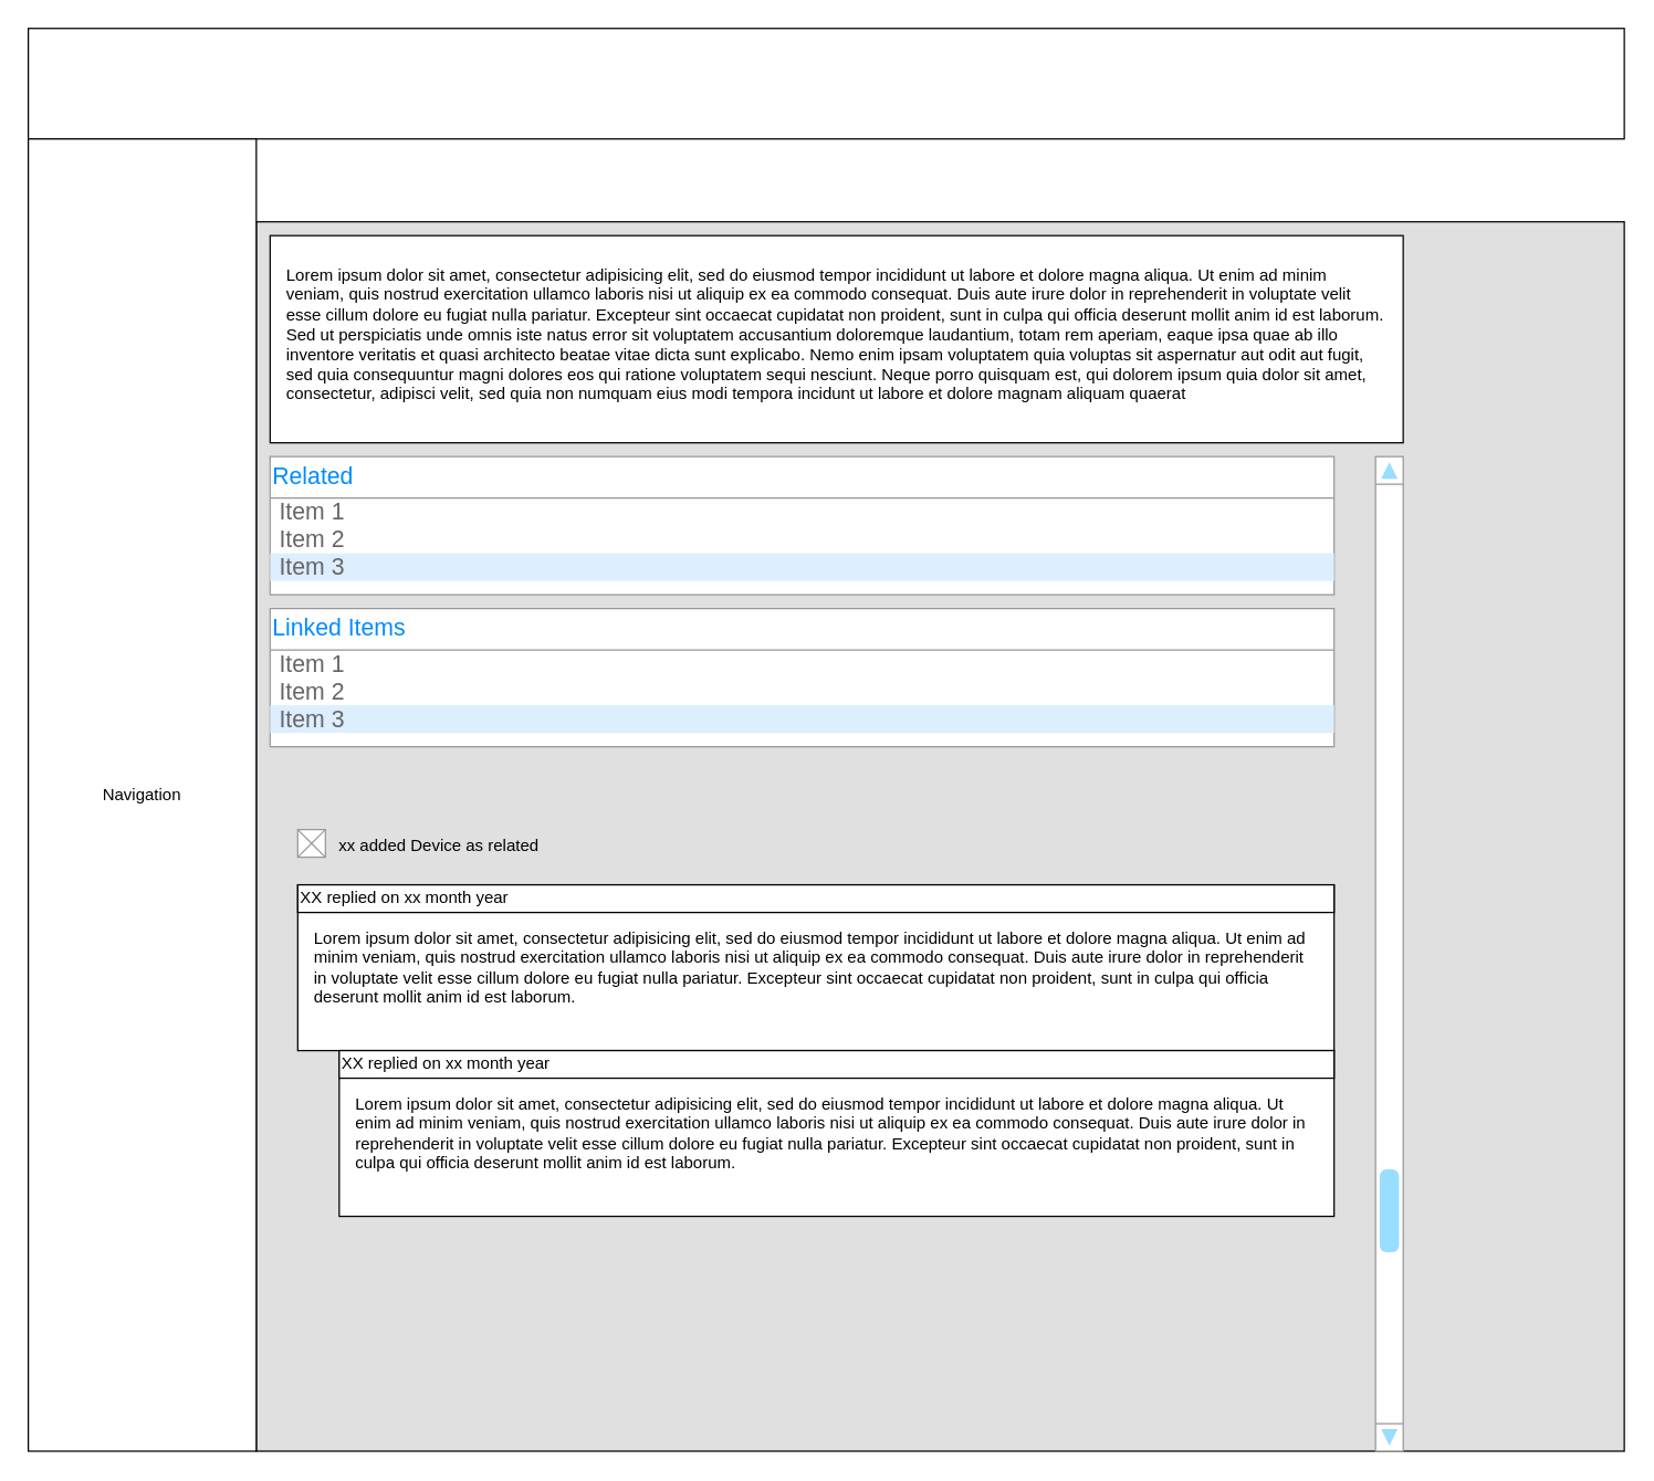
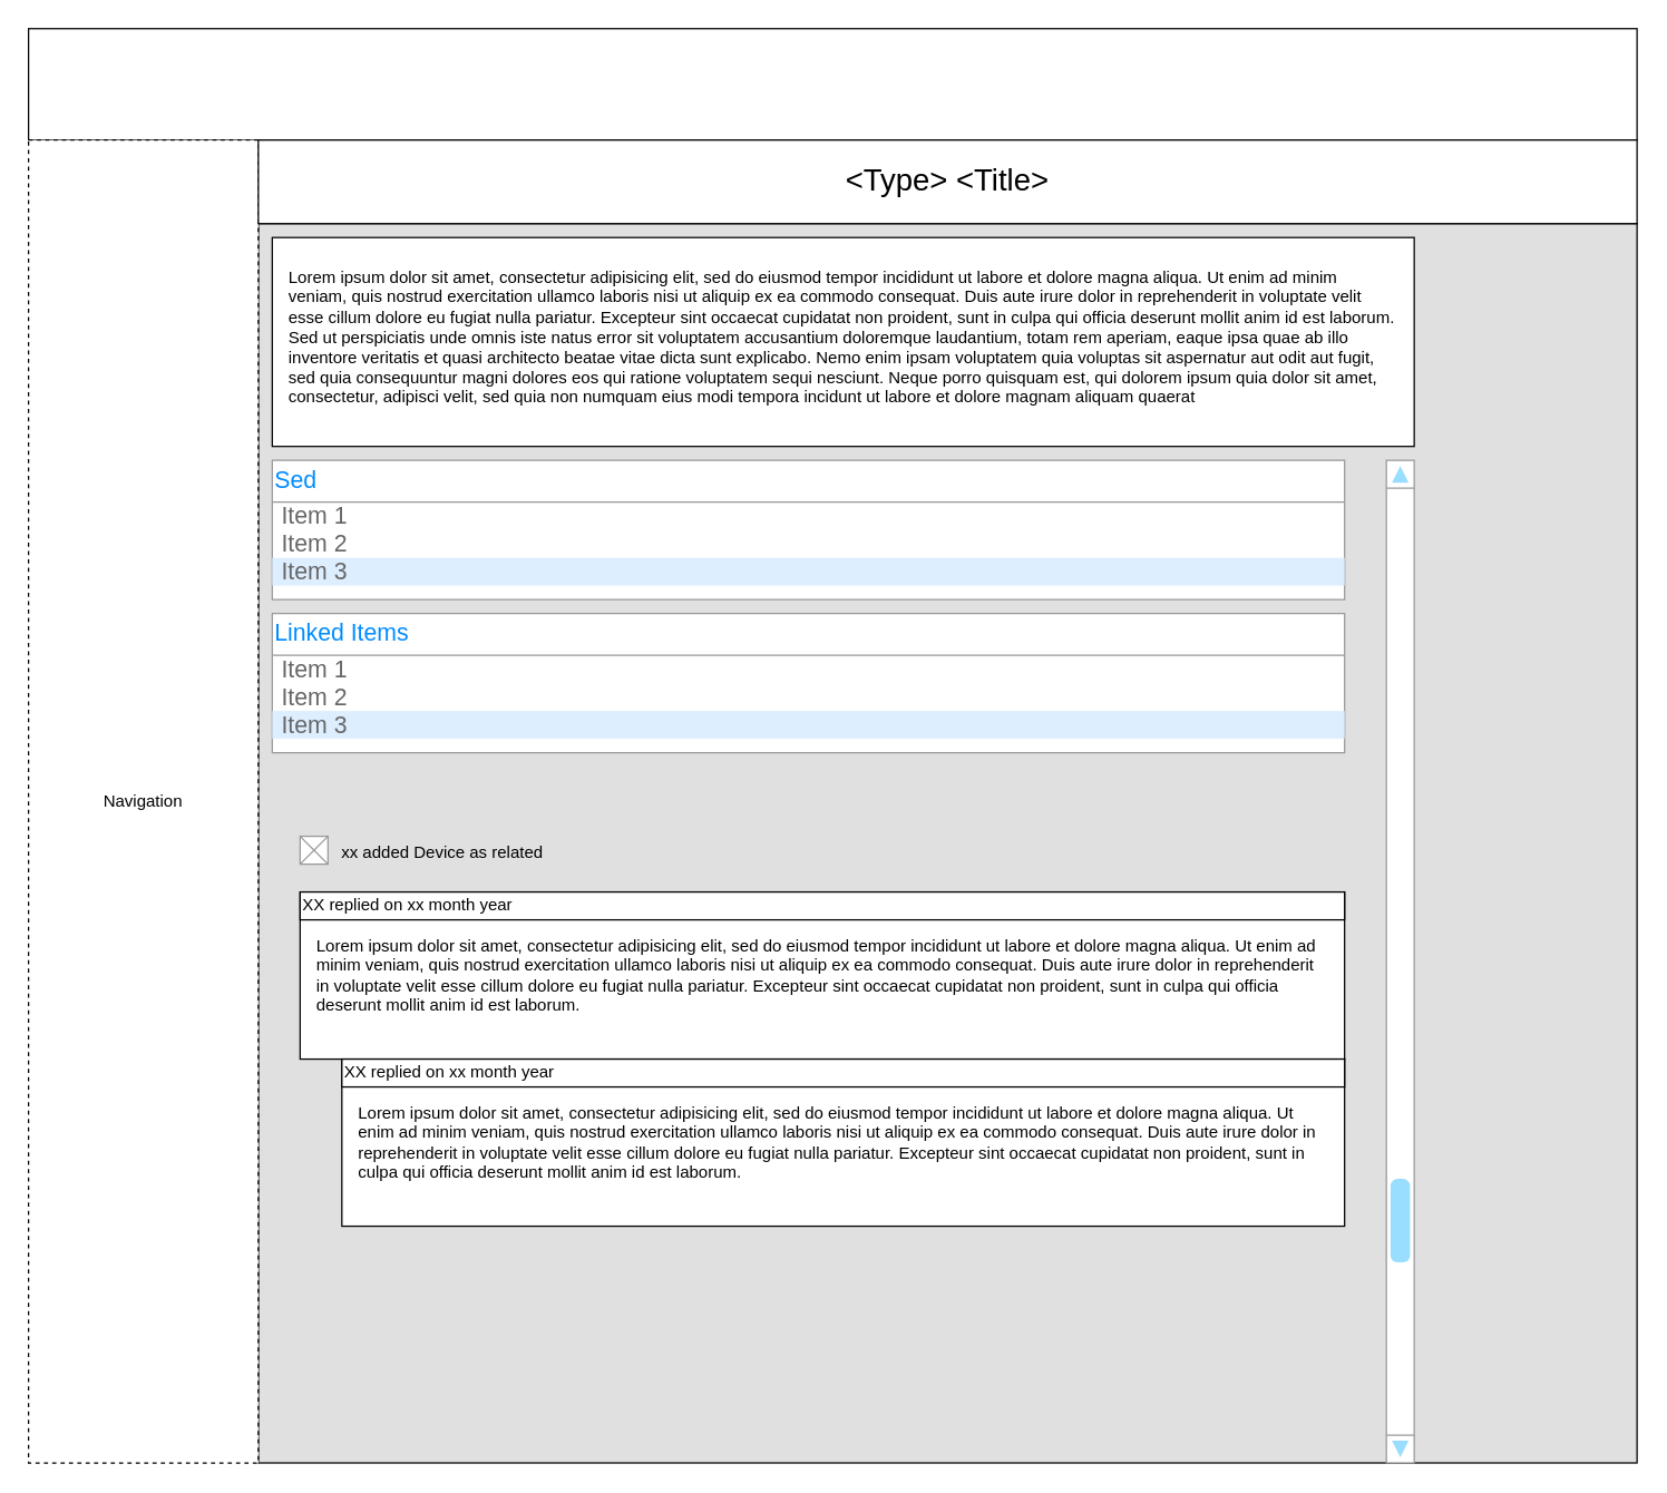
  <mxCell id="0" />
  <mxCell id="1" parent="0" />
  <mxCell id="2" value="" style="rounded=0;whiteSpace=wrap;html=1;fillColor=#E0E0E0;" vertex="1" parent="1"><mxGeometry x="185" y="160" width="990" height="890" as="geometry" /></mxCell>
  <mxCell id="3" value="" style="rounded=0;whiteSpace=wrap;html=1;" vertex="1" parent="1"><mxGeometry x="20" width="1155" height="80" as="geometry" y="20" /></mxCell>
- <mxCell id="4" value="Navigation" style="rounded=0;whiteSpace=wrap;html=1;" vertex="1" parent="1"><mxGeometry x="20" y="100" width="165" height="950" as="geometry" /></mxCell>
+ <mxCell id="4" value="Navigation" style="rounded=0;whiteSpace=wrap;html=1;dashed=1;" vertex="1" parent="1"><mxGeometry x="20" y="100" width="165" height="950" as="geometry" /></mxCell>
+ <mxCell id="5" value="&lt;font style=&quot;font-size: 22px;&quot;&gt;&amp;lt;Type&amp;gt; &amp;lt;Title&amp;gt;&lt;/font&gt;" style="rounded=0;whiteSpace=wrap;html=1;align=center;" vertex="1" parent="1"><mxGeometry x="185" y="100" width="990" height="60" as="geometry" /></mxCell>
  <mxCell id="6" value="" style="rounded=0;whiteSpace=wrap;html=1;" vertex="1" parent="1"><mxGeometry x="195" y="170" width="820" height="150" as="geometry" /></mxCell>
  <mxCell id="7" value="Lorem ipsum dolor sit amet, consectetur adipisicing elit, sed do eiusmod tempor incididunt ut labore et dolore magna aliqua. Ut enim ad minim veniam, quis nostrud exercitation ullamco laboris nisi ut aliquip ex ea commodo consequat. Duis aute irure dolor in reprehenderit in voluptate velit esse cillum dolore eu fugiat nulla pariatur. Excepteur sint occaecat cupidatat non proident, sunt in culpa qui officia deserunt mollit anim id est laborum.&lt;br&gt;Sed ut perspiciatis unde omnis iste natus error sit voluptatem accusantium doloremque laudantium, totam rem aperiam, eaque ipsa quae ab illo inventore veritatis et quasi architecto beatae vitae dicta sunt explicabo. Nemo enim ipsam voluptatem quia voluptas sit aspernatur aut odit aut fugit, sed quia consequuntur magni dolores eos qui ratione voluptatem sequi nesciunt. Neque porro quisquam est, qui dolorem ipsum quia dolor sit amet, consectetur, adipisci velit, sed quia non numquam eius modi tempora incidunt ut labore et dolore magnam aliquam quaerat&amp;nbsp;" style="text;spacingTop=-5;whiteSpace=wrap;html=1;align=left;fontSize=12;fontFamily=Helvetica;fillColor=none;strokeColor=none;" vertex="1" parent="1"><mxGeometry x="205" y="190" width="800" height="160" as="geometry" /></mxCell>
- <mxCell id="8" value="Related" style="swimlane;strokeColor=#999999;swimlaneFillColor=#FFFFFF;fillColor=#ffffff;fontColor=#008CFF;fontStyle=0;childLayout=stackLayout;horizontal=1;startSize=30;horizontalStack=0;resizeParent=1;resizeParentMax=0;resizeLast=0;collapsible=0;marginBottom=0;whiteSpace=wrap;html=1;fontSize=17;align=left;" vertex="1" parent="1"><mxGeometry x="195" y="330" width="770" height="100" as="geometry" /></mxCell>
+ <mxCell id="8" value="Sed" style="swimlane;strokeColor=#999999;swimlaneFillColor=#FFFFFF;fillColor=#ffffff;fontColor=#008CFF;fontStyle=0;childLayout=stackLayout;horizontal=1;startSize=30;horizontalStack=0;resizeParent=1;resizeParentMax=0;resizeLast=0;collapsible=0;marginBottom=0;whiteSpace=wrap;html=1;fontSize=17;align=left;" vertex="1" parent="1"><mxGeometry x="195" y="330" width="770" height="100" as="geometry" /></mxCell>
  <mxCell id="9" value="Item 1" style="text;spacing=0;strokeColor=none;align=left;verticalAlign=middle;spacingLeft=7;spacingRight=10;overflow=hidden;points=[[0,0.5],[1,0.5]];portConstraint=eastwest;rotatable=0;whiteSpace=wrap;html=1;fillColor=none;fontColor=#666666;fontSize=17;" vertex="1" parent="8"><mxGeometry y="30" width="770" height="20" as="geometry" /></mxCell>
  <mxCell id="10" value="Item 2" style="text;spacing=0;strokeColor=none;align=left;verticalAlign=middle;spacingLeft=7;spacingRight=10;overflow=hidden;points=[[0,0.5],[1,0.5]];portConstraint=eastwest;rotatable=0;whiteSpace=wrap;html=1;rSize=5;fillColor=none;fontColor=#666666;fontSize=17;" vertex="1" parent="8"><mxGeometry y="50" width="770" height="20" as="geometry" /></mxCell>
  <mxCell id="11" value="Item 3" style="text;spacing=0;strokeColor=none;align=left;verticalAlign=middle;spacingLeft=7;spacingRight=10;overflow=hidden;points=[[0,0.5],[1,0.5]];portConstraint=eastwest;rotatable=0;whiteSpace=wrap;html=1;rSize=5;fillColor=#DDEEFF;fontColor=#666666;fontSize=17;" vertex="1" parent="8"><mxGeometry y="70" width="770" height="20" as="geometry" /></mxCell>
  <mxCell id="12" value="" style="text;spacing=0;strokeColor=none;align=left;verticalAlign=middle;spacingLeft=7;spacingRight=10;overflow=hidden;points=[[0,0.5],[1,0.5]];portConstraint=eastwest;rotatable=0;whiteSpace=wrap;html=1;fillColor=none;fontColor=#666666;fontSize=17;" vertex="1" parent="8"><mxGeometry y="90" width="770" height="10" as="geometry" /></mxCell>
  <mxCell id="13" value="Linked Items" style="swimlane;strokeColor=#999999;swimlaneFillColor=#FFFFFF;fillColor=#ffffff;fontColor=#008CFF;fontStyle=0;childLayout=stackLayout;horizontal=1;startSize=30;horizontalStack=0;resizeParent=1;resizeParentMax=0;resizeLast=0;collapsible=0;marginBottom=0;whiteSpace=wrap;html=1;fontSize=17;align=left;" vertex="1" parent="1"><mxGeometry x="195" y="440" width="770" height="100" as="geometry" /></mxCell>
  <mxCell id="14" value="Item 1" style="text;spacing=0;strokeColor=none;align=left;verticalAlign=middle;spacingLeft=7;spacingRight=10;overflow=hidden;points=[[0,0.5],[1,0.5]];portConstraint=eastwest;rotatable=0;whiteSpace=wrap;html=1;fillColor=none;fontColor=#666666;fontSize=17;" vertex="1" parent="13"><mxGeometry y="30" width="770" height="20" as="geometry" /></mxCell>
  <mxCell id="15" value="Item 2" style="text;spacing=0;strokeColor=none;align=left;verticalAlign=middle;spacingLeft=7;spacingRight=10;overflow=hidden;points=[[0,0.5],[1,0.5]];portConstraint=eastwest;rotatable=0;whiteSpace=wrap;html=1;rSize=5;fillColor=none;fontColor=#666666;fontSize=17;" vertex="1" parent="13"><mxGeometry y="50" width="770" height="20" as="geometry" /></mxCell>
  <mxCell id="16" value="Item 3" style="text;spacing=0;strokeColor=none;align=left;verticalAlign=middle;spacingLeft=7;spacingRight=10;overflow=hidden;points=[[0,0.5],[1,0.5]];portConstraint=eastwest;rotatable=0;whiteSpace=wrap;html=1;rSize=5;fillColor=#DDEEFF;fontColor=#666666;fontSize=17;" vertex="1" parent="13"><mxGeometry y="70" width="770" height="20" as="geometry" /></mxCell>
  <mxCell id="17" value="" style="text;spacing=0;strokeColor=none;align=left;verticalAlign=middle;spacingLeft=7;spacingRight=10;overflow=hidden;points=[[0,0.5],[1,0.5]];portConstraint=eastwest;rotatable=0;whiteSpace=wrap;html=1;fillColor=none;fontColor=#666666;fontSize=17;" vertex="1" parent="13"><mxGeometry y="90" width="770" height="10" as="geometry" /></mxCell>
  <mxCell id="18" value="xx added Device as related" style="verticalLabelPosition=bottom;shadow=0;dashed=0;align=left;html=1;verticalAlign=top;strokeWidth=1;shape=mxgraph.mockup.graphics.simpleIcon;strokeColor=#999999;spacing=-20;spacingRight=0;spacingLeft=50;" vertex="1" parent="1"><mxGeometry x="215" y="600" width="20" height="20" as="geometry" /></mxCell>
  <mxCell id="19" value="" style="verticalLabelPosition=bottom;shadow=0;dashed=0;align=center;html=1;verticalAlign=top;strokeWidth=1;shape=mxgraph.mockup.navigation.scrollBar;strokeColor=#999999;barPos=20;fillColor2=#99ddff;strokeColor2=none;direction=north;" vertex="1" parent="1"><mxGeometry x="995" y="330" width="20" height="720" as="geometry" /></mxCell>
  <mxCell id="20" value="" style="group" vertex="1" connectable="0" parent="1"><mxGeometry x="215" y="640" width="750" height="120" as="geometry" /></mxCell>
  <mxCell id="21" value="" style="rounded=0;whiteSpace=wrap;html=1;" vertex="1" parent="20"><mxGeometry width="750" height="120" as="geometry" /></mxCell>
  <mxCell id="22" value="XX replied on xx month year" style="rounded=0;whiteSpace=wrap;html=1;align=left;" vertex="1" parent="20"><mxGeometry width="750" height="20" as="geometry" /></mxCell>
  <mxCell id="23" value="Lorem ipsum dolor sit amet, consectetur adipisicing elit, sed do eiusmod tempor incididunt ut labore et dolore magna aliqua. Ut enim ad minim veniam, quis nostrud exercitation ullamco laboris nisi ut aliquip ex ea commodo consequat. Duis aute irure dolor in reprehenderit in voluptate velit esse cillum dolore eu fugiat nulla pariatur. Excepteur sint occaecat cupidatat non proident, sunt in culpa qui officia deserunt mollit anim id est laborum.&lt;div&gt;&lt;br/&gt;&lt;/div&gt;" style="text;spacingTop=-5;whiteSpace=wrap;html=1;align=left;fontSize=12;fontFamily=Helvetica;fillColor=none;strokeColor=none;" vertex="1" parent="20"><mxGeometry x="10" y="30" width="730" height="77" as="geometry" /></mxCell>
  <mxCell id="24" value="" style="group" vertex="1" connectable="0" parent="1"><mxGeometry x="245" y="760" width="720" height="120" as="geometry" /></mxCell>
  <mxCell id="25" value="" style="rounded=0;whiteSpace=wrap;html=1;" vertex="1" parent="24"><mxGeometry width="720" height="120" as="geometry" /></mxCell>
  <mxCell id="26" value="XX replied on xx month year" style="rounded=0;whiteSpace=wrap;html=1;align=left;" vertex="1" parent="24"><mxGeometry width="720" height="20" as="geometry" /></mxCell>
  <mxCell id="27" value="Lorem ipsum dolor sit amet, consectetur adipisicing elit, sed do eiusmod tempor incididunt ut labore et dolore magna aliqua. Ut enim ad minim veniam, quis nostrud exercitation ullamco laboris nisi ut aliquip ex ea commodo consequat. Duis aute irure dolor in reprehenderit in voluptate velit esse cillum dolore eu fugiat nulla pariatur. Excepteur sint occaecat cupidatat non proident, sunt in culpa qui officia deserunt mollit anim id est laborum.&lt;div&gt;&lt;br/&gt;&lt;/div&gt;" style="text;spacingTop=-5;whiteSpace=wrap;html=1;align=left;fontSize=12;fontFamily=Helvetica;fillColor=none;strokeColor=none;" vertex="1" parent="24"><mxGeometry x="9.6" y="30" width="700.8" height="77" as="geometry" /></mxCell>
